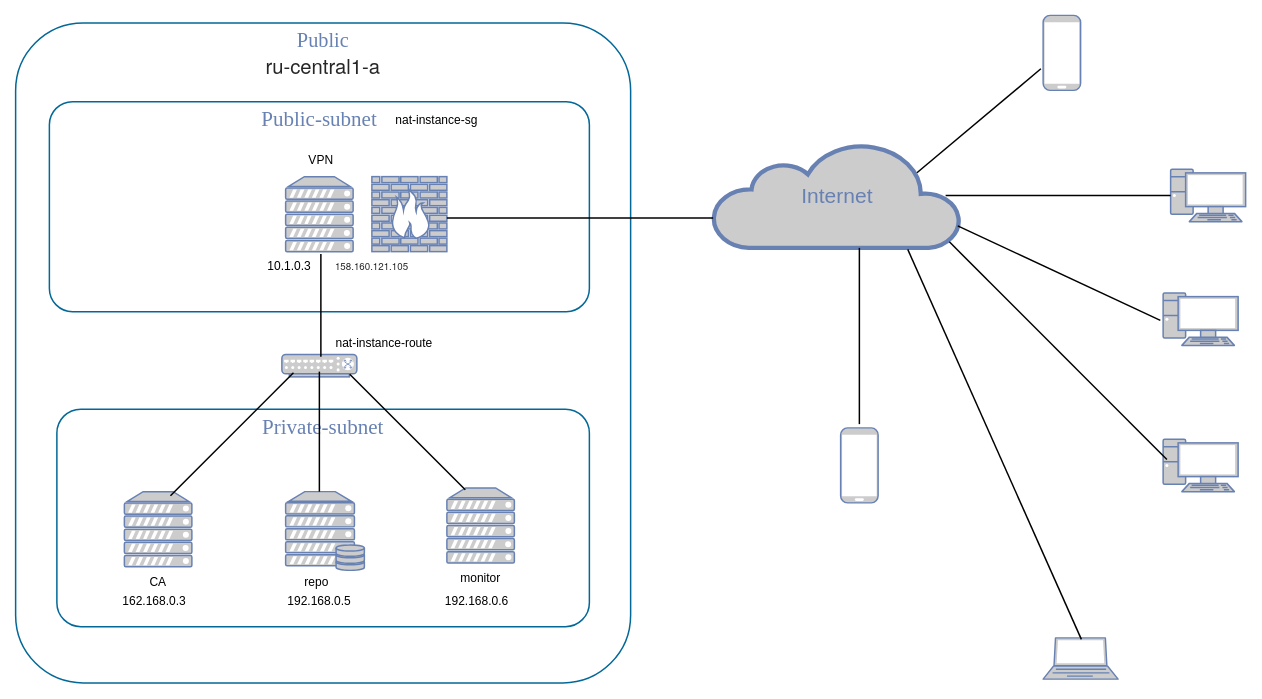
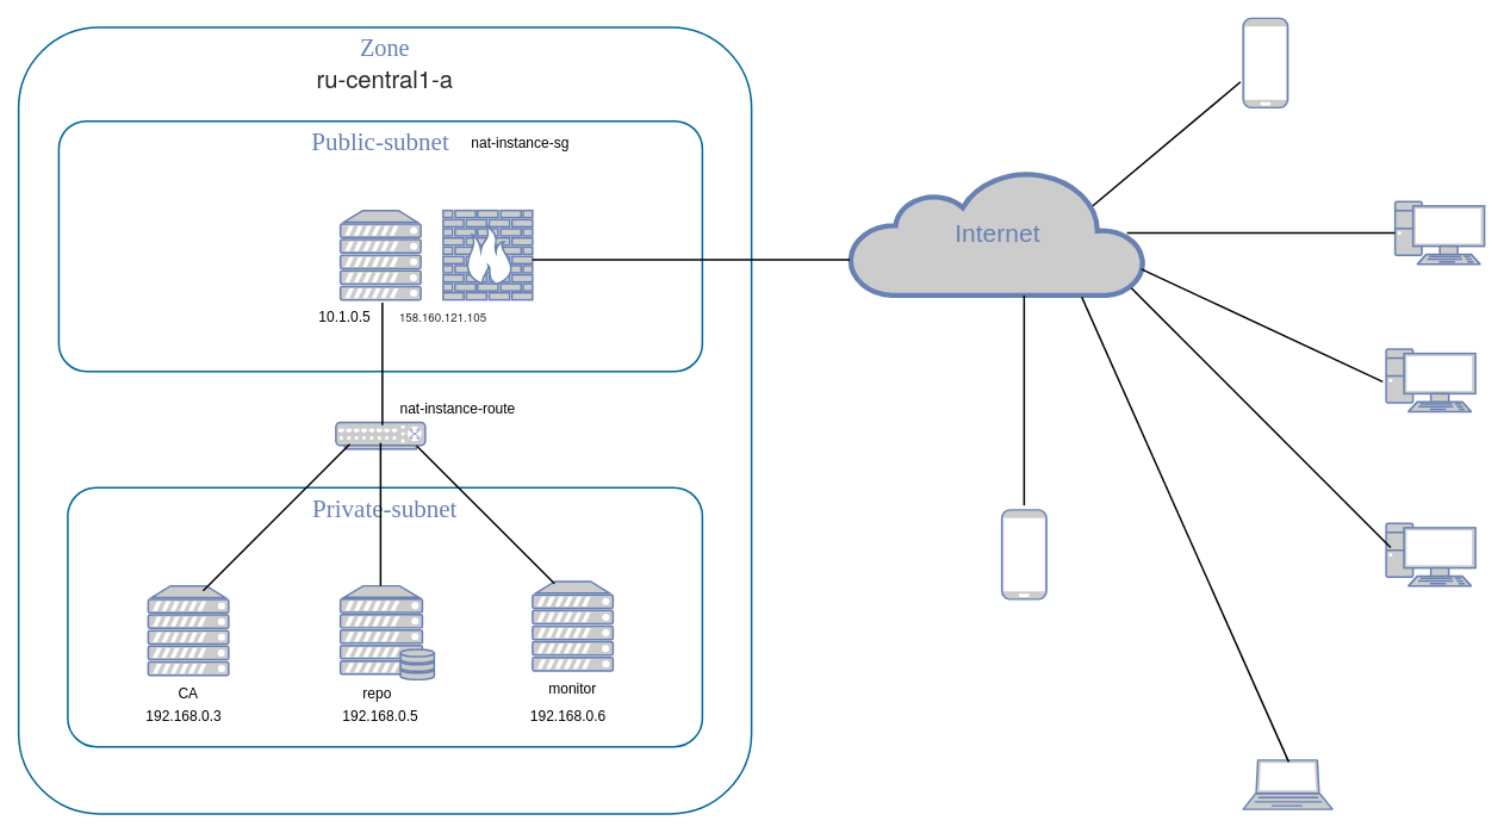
  <mxCell id="0" />
  <mxCell id="1" parent="0" />
- <mxCell id="2" value="&lt;font style=&quot;font-size: 27px;&quot;&gt;Public&lt;/font&gt;&lt;div style=&quot;font-size: 27px;&quot;&gt;&lt;span style=&quot;text-align: start; caret-color: rgba(0, 0, 0, 0.85); color: rgba(0, 0, 0, 0.85); font-family: &amp;quot;YS Text&amp;quot;, &amp;quot;Helvetica Neue&amp;quot;, Arial, Helvetica, sans-serif; background-color: rgb(255, 255, 255);&quot;&gt;&lt;font style=&quot;font-size: 27px;&quot;&gt;ru-central1-a&lt;/font&gt;&lt;/span&gt;&lt;br&gt;&lt;/div&gt;" style="rounded=1;whiteSpace=wrap;html=1;shadow=0;comic=0;strokeColor=#036897;strokeWidth=2;fillColor=none;fontFamily=Verdana;fontSize=28;fontColor=#6881B3;align=center;arcSize=11;verticalAlign=top;movable=1;resizable=1;rotatable=1;deletable=1;editable=1;locked=0;connectable=1;" vertex="1" parent="1"><mxGeometry x="20" y="30" width="820" height="880" as="geometry" /></mxCell>
+ <mxCell id="2" value="&lt;font style=&quot;font-size: 27px;&quot;&gt;Zone&lt;/font&gt;&lt;div style=&quot;font-size: 27px;&quot;&gt;&lt;span style=&quot;text-align: start; caret-color: rgba(0, 0, 0, 0.85); color: rgba(0, 0, 0, 0.85); font-family: &amp;quot;YS Text&amp;quot;, &amp;quot;Helvetica Neue&amp;quot;, Arial, Helvetica, sans-serif; background-color: rgb(255, 255, 255);&quot;&gt;&lt;font style=&quot;font-size: 27px;&quot;&gt;ru-central1-a&lt;/font&gt;&lt;/span&gt;&lt;br&gt;&lt;/div&gt;" style="rounded=1;whiteSpace=wrap;html=1;shadow=0;comic=0;strokeColor=#036897;strokeWidth=2;fillColor=none;fontFamily=Verdana;fontSize=28;fontColor=#6881B3;align=center;arcSize=11;verticalAlign=top;movable=1;resizable=1;rotatable=1;deletable=1;editable=1;locked=0;connectable=1;" vertex="1" parent="1"><mxGeometry x="20" y="30" width="820" height="880" as="geometry" /></mxCell>
  <mxCell id="3" value="Private-subnet" style="rounded=1;whiteSpace=wrap;html=1;shadow=0;comic=0;strokeColor=#036897;strokeWidth=2;fillColor=none;fontFamily=Verdana;fontSize=28;fontColor=#6881B3;align=center;arcSize=11;verticalAlign=top;movable=1;resizable=1;rotatable=1;deletable=1;editable=1;locked=0;connectable=1;" parent="1" vertex="1"><mxGeometry x="75" y="545" width="710" height="290" as="geometry" /></mxCell>
  <mxCell id="4" value="Public-subnet" style="rounded=1;whiteSpace=wrap;html=1;shadow=0;comic=0;strokeColor=#036897;strokeWidth=2;fillColor=none;fontFamily=Verdana;fontSize=28;fontColor=#6881B3;align=center;arcSize=11;verticalAlign=top;movable=1;resizable=1;rotatable=1;deletable=1;editable=1;locked=0;connectable=1;" parent="1" vertex="1"><mxGeometry x="65" y="135" width="720" height="280" as="geometry" /></mxCell>
  <mxCell id="5" value="Internet" style="html=1;fillColor=#CCCCCC;strokeColor=#6881B3;gradientColor=none;gradientDirection=north;strokeWidth=2;shape=mxgraph.networks.cloud;fontColor=#6881B3;rounded=0;shadow=0;comic=0;align=center;fontSize=28;" parent="1" vertex="1"><mxGeometry x="950" y="190" width="330" height="140" as="geometry" /></mxCell>
  <mxCell id="6" value="" style="fontColor=#0066CC;verticalAlign=top;verticalLabelPosition=bottom;labelPosition=center;align=center;html=1;outlineConnect=0;fillColor=#CCCCCC;strokeColor=#6881B3;gradientColor=none;gradientDirection=north;strokeWidth=2;shape=mxgraph.networks.server;" vertex="1" parent="1"><mxGeometry x="380" y="235" width="90" height="100" as="geometry" /></mxCell>
  <mxCell id="7" value="" style="fontColor=#0066CC;verticalAlign=top;verticalLabelPosition=bottom;labelPosition=center;align=center;html=1;outlineConnect=0;fillColor=#CCCCCC;strokeColor=#6881B3;gradientColor=none;gradientDirection=north;strokeWidth=2;shape=mxgraph.networks.firewall;" vertex="1" parent="1"><mxGeometry x="495" y="235" width="100" height="100" as="geometry" /></mxCell>
  <mxCell id="8" value="" style="fontColor=#0066CC;verticalAlign=top;verticalLabelPosition=bottom;labelPosition=center;align=center;html=1;outlineConnect=0;fillColor=#CCCCCC;strokeColor=#6881B3;gradientColor=none;gradientDirection=north;strokeWidth=2;shape=mxgraph.networks.server_storage;" vertex="1" parent="1"><mxGeometry x="380" y="655" width="105" height="105" as="geometry" /></mxCell>
  <mxCell id="9" value="" style="fontColor=#0066CC;verticalAlign=top;verticalLabelPosition=bottom;labelPosition=center;align=center;html=1;outlineConnect=0;fillColor=#CCCCCC;strokeColor=#6881B3;gradientColor=none;gradientDirection=north;strokeWidth=2;shape=mxgraph.networks.server;" vertex="1" parent="1"><mxGeometry x="165" y="655" width="90" height="100" as="geometry" /></mxCell>
  <mxCell id="10" value="" style="fontColor=#0066CC;verticalAlign=top;verticalLabelPosition=bottom;labelPosition=center;align=center;html=1;outlineConnect=0;fillColor=#CCCCCC;strokeColor=#6881B3;gradientColor=none;gradientDirection=north;strokeWidth=2;shape=mxgraph.networks.server;" vertex="1" parent="1"><mxGeometry x="595" y="650" width="90" height="100" as="geometry" /></mxCell>
  <mxCell id="11" value="" style="fontColor=#0066CC;verticalAlign=top;verticalLabelPosition=bottom;labelPosition=center;align=center;html=1;outlineConnect=0;fillColor=#CCCCCC;strokeColor=#6881B3;gradientColor=none;gradientDirection=north;strokeWidth=2;shape=mxgraph.networks.pc;" vertex="1" parent="1"><mxGeometry x="1560" y="225" width="100" height="70" as="geometry" /></mxCell>
  <mxCell id="12" value="" style="fontColor=#0066CC;verticalAlign=top;verticalLabelPosition=bottom;labelPosition=center;align=center;html=1;outlineConnect=0;fillColor=#CCCCCC;strokeColor=#6881B3;gradientColor=none;gradientDirection=north;strokeWidth=2;shape=mxgraph.networks.pc;" vertex="1" parent="1"><mxGeometry x="1550" y="390" width="100" height="70" as="geometry" /></mxCell>
  <mxCell id="13" value="" style="fontColor=#0066CC;verticalAlign=top;verticalLabelPosition=bottom;labelPosition=center;align=center;html=1;outlineConnect=0;fillColor=#CCCCCC;strokeColor=#6881B3;gradientColor=none;gradientDirection=north;strokeWidth=2;shape=mxgraph.networks.pc;" vertex="1" parent="1"><mxGeometry x="1550" y="585" width="100" height="70" as="geometry" /></mxCell>
  <mxCell id="14" value="" style="fontColor=#0066CC;verticalAlign=top;verticalLabelPosition=bottom;labelPosition=center;align=center;html=1;outlineConnect=0;fillColor=#CCCCCC;strokeColor=#6881B3;gradientColor=none;gradientDirection=north;strokeWidth=2;shape=mxgraph.networks.mobile;" vertex="1" parent="1"><mxGeometry x="1120" y="570" width="50" height="100" as="geometry" /></mxCell>
  <mxCell id="15" value="" style="fontColor=#0066CC;verticalAlign=top;verticalLabelPosition=bottom;labelPosition=center;align=center;html=1;outlineConnect=0;fillColor=#CCCCCC;strokeColor=#6881B3;gradientColor=none;gradientDirection=north;strokeWidth=2;shape=mxgraph.networks.laptop;" vertex="1" parent="1"><mxGeometry x="1390" y="850" width="100" height="55" as="geometry" /></mxCell>
  <mxCell id="16" value="" style="fontColor=#0066CC;verticalAlign=top;verticalLabelPosition=bottom;labelPosition=center;align=center;html=1;outlineConnect=0;fillColor=#CCCCCC;strokeColor=#6881B3;gradientColor=none;gradientDirection=north;strokeWidth=2;shape=mxgraph.networks.mobile;" vertex="1" parent="1"><mxGeometry x="1390" y="20" width="50" height="100" as="geometry" /></mxCell>
  <mxCell id="17" value="" style="fontColor=#0066CC;verticalAlign=top;verticalLabelPosition=bottom;labelPosition=center;align=center;html=1;outlineConnect=0;fillColor=#CCCCCC;strokeColor=#6881B3;gradientColor=none;gradientDirection=north;strokeWidth=2;shape=mxgraph.networks.switch;" vertex="1" parent="1"><mxGeometry x="375" y="472" width="100" height="30" as="geometry" /></mxCell>
  <mxCell id="18" value="" style="line;strokeWidth=2;html=1;" vertex="1" parent="1"><mxGeometry x="1260" y="255" width="300" height="10" as="geometry" /></mxCell>
  <mxCell id="19" value="" style="line;strokeWidth=2;html=1;rotation=25;direction=west;" vertex="1" parent="1"><mxGeometry x="1262.2" y="358.63" width="298.04" height="10" as="geometry" /></mxCell>
  <mxCell id="20" value="" style="line;strokeWidth=2;html=1;" vertex="1" parent="1"><mxGeometry x="595" y="285" width="355" height="10" as="geometry" /></mxCell>
  <mxCell id="21" value="" style="line;strokeWidth=2;html=1;rotation=45;" vertex="1" parent="1"><mxGeometry x="1204.88" y="462" width="410.24" height="10" as="geometry" /></mxCell>
  <mxCell id="22" value="" style="line;strokeWidth=2;html=1;rotation=66;" vertex="1" parent="1"><mxGeometry x="1040.63" y="587.01" width="569.24" height="10" as="geometry" /></mxCell>
  <mxCell id="23" value="" style="line;strokeWidth=2;html=1;rotation=-40;" vertex="1" parent="1"><mxGeometry x="1196.53" y="155.55" width="215.73" height="10" as="geometry" /></mxCell>
  <mxCell id="24" value="" style="line;strokeWidth=2;html=1;rotation=90;" vertex="1" parent="1"><mxGeometry x="1027.5" y="442.5" width="235" height="10" as="geometry" /></mxCell>
  <mxCell id="25" value="" style="line;strokeWidth=2;html=1;rotation=90;" vertex="1" parent="1"><mxGeometry x="358.5" y="401.5" width="137" height="10" as="geometry" /></mxCell>
  <mxCell id="26" value="" style="line;strokeWidth=2;html=1;rotation=-45;" vertex="1" parent="1"><mxGeometry x="192.48" y="573.55" width="231.95" height="10" as="geometry" /></mxCell>
  <mxCell id="27" value="" style="line;strokeWidth=2;html=1;rotation=90;" vertex="1" parent="1"><mxGeometry x="345" y="570" width="160" height="10" as="geometry" /></mxCell>
  <mxCell id="28" value="" style="line;strokeWidth=2;html=1;rotation=45;" vertex="1" parent="1"><mxGeometry x="433.51" y="570.51" width="218" height="10" as="geometry" /></mxCell>
  <mxCell id="29" value="nat-instance-sg" style="text;html=1;align=center;verticalAlign=middle;whiteSpace=wrap;rounded=0;fontSize=16;" vertex="1" parent="1"><mxGeometry x="519" y="141" width="125" height="35" as="geometry" /></mxCell>
- <mxCell id="30" value="10.1.0.3" style="text;html=1;align=center;verticalAlign=middle;whiteSpace=wrap;rounded=0;fontSize=16;" vertex="1" parent="1"><mxGeometry x="265" y="338.63" width="240" height="30" as="geometry" /></mxCell>
- <mxCell id="31" value="VPN&amp;nbsp;" style="text;html=1;align=center;verticalAlign=middle;whiteSpace=wrap;rounded=0;fontSize=16;" vertex="1" parent="1"><mxGeometry x="392" y="200" width="75" height="25" as="geometry" /></mxCell>
+ <mxCell id="30" value="10.1.0.5" style="text;html=1;align=center;verticalAlign=middle;whiteSpace=wrap;rounded=0;fontSize=16;" vertex="1" parent="1"><mxGeometry x="265" y="338.63" width="240" height="30" as="geometry" /></mxCell>
  <mxCell id="32" value="repo" style="text;html=1;align=center;verticalAlign=middle;whiteSpace=wrap;rounded=0;fontSize=16;" vertex="1" parent="1"><mxGeometry x="380" y="760" width="82.5" height="30" as="geometry" /></mxCell>
  <mxCell id="33" value="CA" style="text;html=1;align=center;verticalAlign=middle;whiteSpace=wrap;rounded=0;fontSize=16;" vertex="1" parent="1"><mxGeometry x="180" y="760" width="60" height="30" as="geometry" /></mxCell>
  <mxCell id="34" value="monitor" style="text;html=1;align=center;verticalAlign=middle;whiteSpace=wrap;rounded=0;fontSize=16;" vertex="1" parent="1"><mxGeometry x="610" y="755" width="60" height="30" as="geometry" /></mxCell>
- <mxCell id="35" value="162.168.0.3" style="text;html=1;align=center;verticalAlign=middle;whiteSpace=wrap;rounded=0;fontSize=16;" vertex="1" parent="1"><mxGeometry x="160" y="780" width="90" height="40" as="geometry" /></mxCell>
+ <mxCell id="35" value="192.168.0.3" style="text;html=1;align=center;verticalAlign=middle;whiteSpace=wrap;rounded=0;fontSize=16;" vertex="1" parent="1"><mxGeometry x="160" y="780" width="90" height="40" as="geometry" /></mxCell>
  <mxCell id="36" value="192.168.0.5" style="text;html=1;align=center;verticalAlign=middle;whiteSpace=wrap;rounded=0;fontSize=16;" vertex="1" parent="1"><mxGeometry x="380" y="780" width="90" height="40" as="geometry" /></mxCell>
  <mxCell id="37" value="192.168.0.6" style="text;html=1;align=center;verticalAlign=middle;whiteSpace=wrap;rounded=0;fontSize=16;" vertex="1" parent="1"><mxGeometry x="590" y="780" width="90" height="40" as="geometry" /></mxCell>
  <mxCell id="38" value="nat-instance-route&lt;div&gt;&lt;br&gt;&lt;/div&gt;" style="text;html=1;align=center;verticalAlign=middle;whiteSpace=wrap;rounded=0;fontSize=16;" vertex="1" parent="1"><mxGeometry x="433.51" y="452" width="155" height="30" as="geometry" /></mxCell>
  <mxCell id="39" value="&lt;span style=&quot;text-align: start; caret-color: rgba(0, 0, 0, 0.85); color: rgba(0, 0, 0, 0.85); font-family: &amp;quot;YS Text&amp;quot;, &amp;quot;Helvetica Neue&amp;quot;, Arial, Helvetica, sans-serif; font-size: 13px; white-space: pre; background-color: rgb(255, 255, 255);&quot;&gt;158.160.121.105&lt;/span&gt;" style="text;html=1;align=center;verticalAlign=middle;whiteSpace=wrap;rounded=0;fontSize=16;" vertex="1" parent="1"><mxGeometry x="440" y="338.63" width="110" height="30" as="geometry" /></mxCell>
